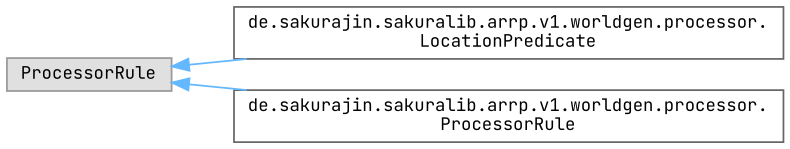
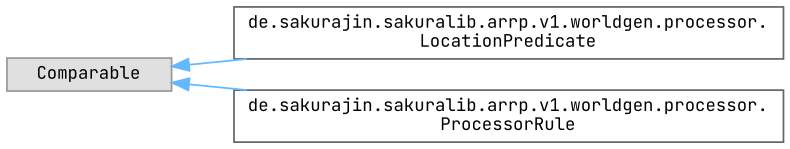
  digraph {
    rankdir=LR
    fontname="JetBrains Mono"
    node [color=grey40 fillcolor=white fontname="JetBrains Mono" fontsize=10 shape=box style=filled]
    edge [color=steelblue1 dir=back fontname="JetBrains Mono" fontsize=10 labelfontname=Helvetica labelfontsize=10 style=solid]
-   n1 [color=grey60 fillcolor="#E0E0E0" height=0.2 label=ProcessorRule width=0.4]
+   n1 [color=grey60 fillcolor="#E0E0E0" height=0.2 label=Comparable width=0.4]
    n2 [height=0.2 label="de.sakurajin.sakuralib.arrp.v1.worldgen.processor.\lLocationPredicate" width=0.4]
    n3 [height=0.2 label="de.sakurajin.sakuralib.arrp.v1.worldgen.processor.\lProcessorRule" width=0.4]
    n1 -> n2
    n1 -> n3
  }
